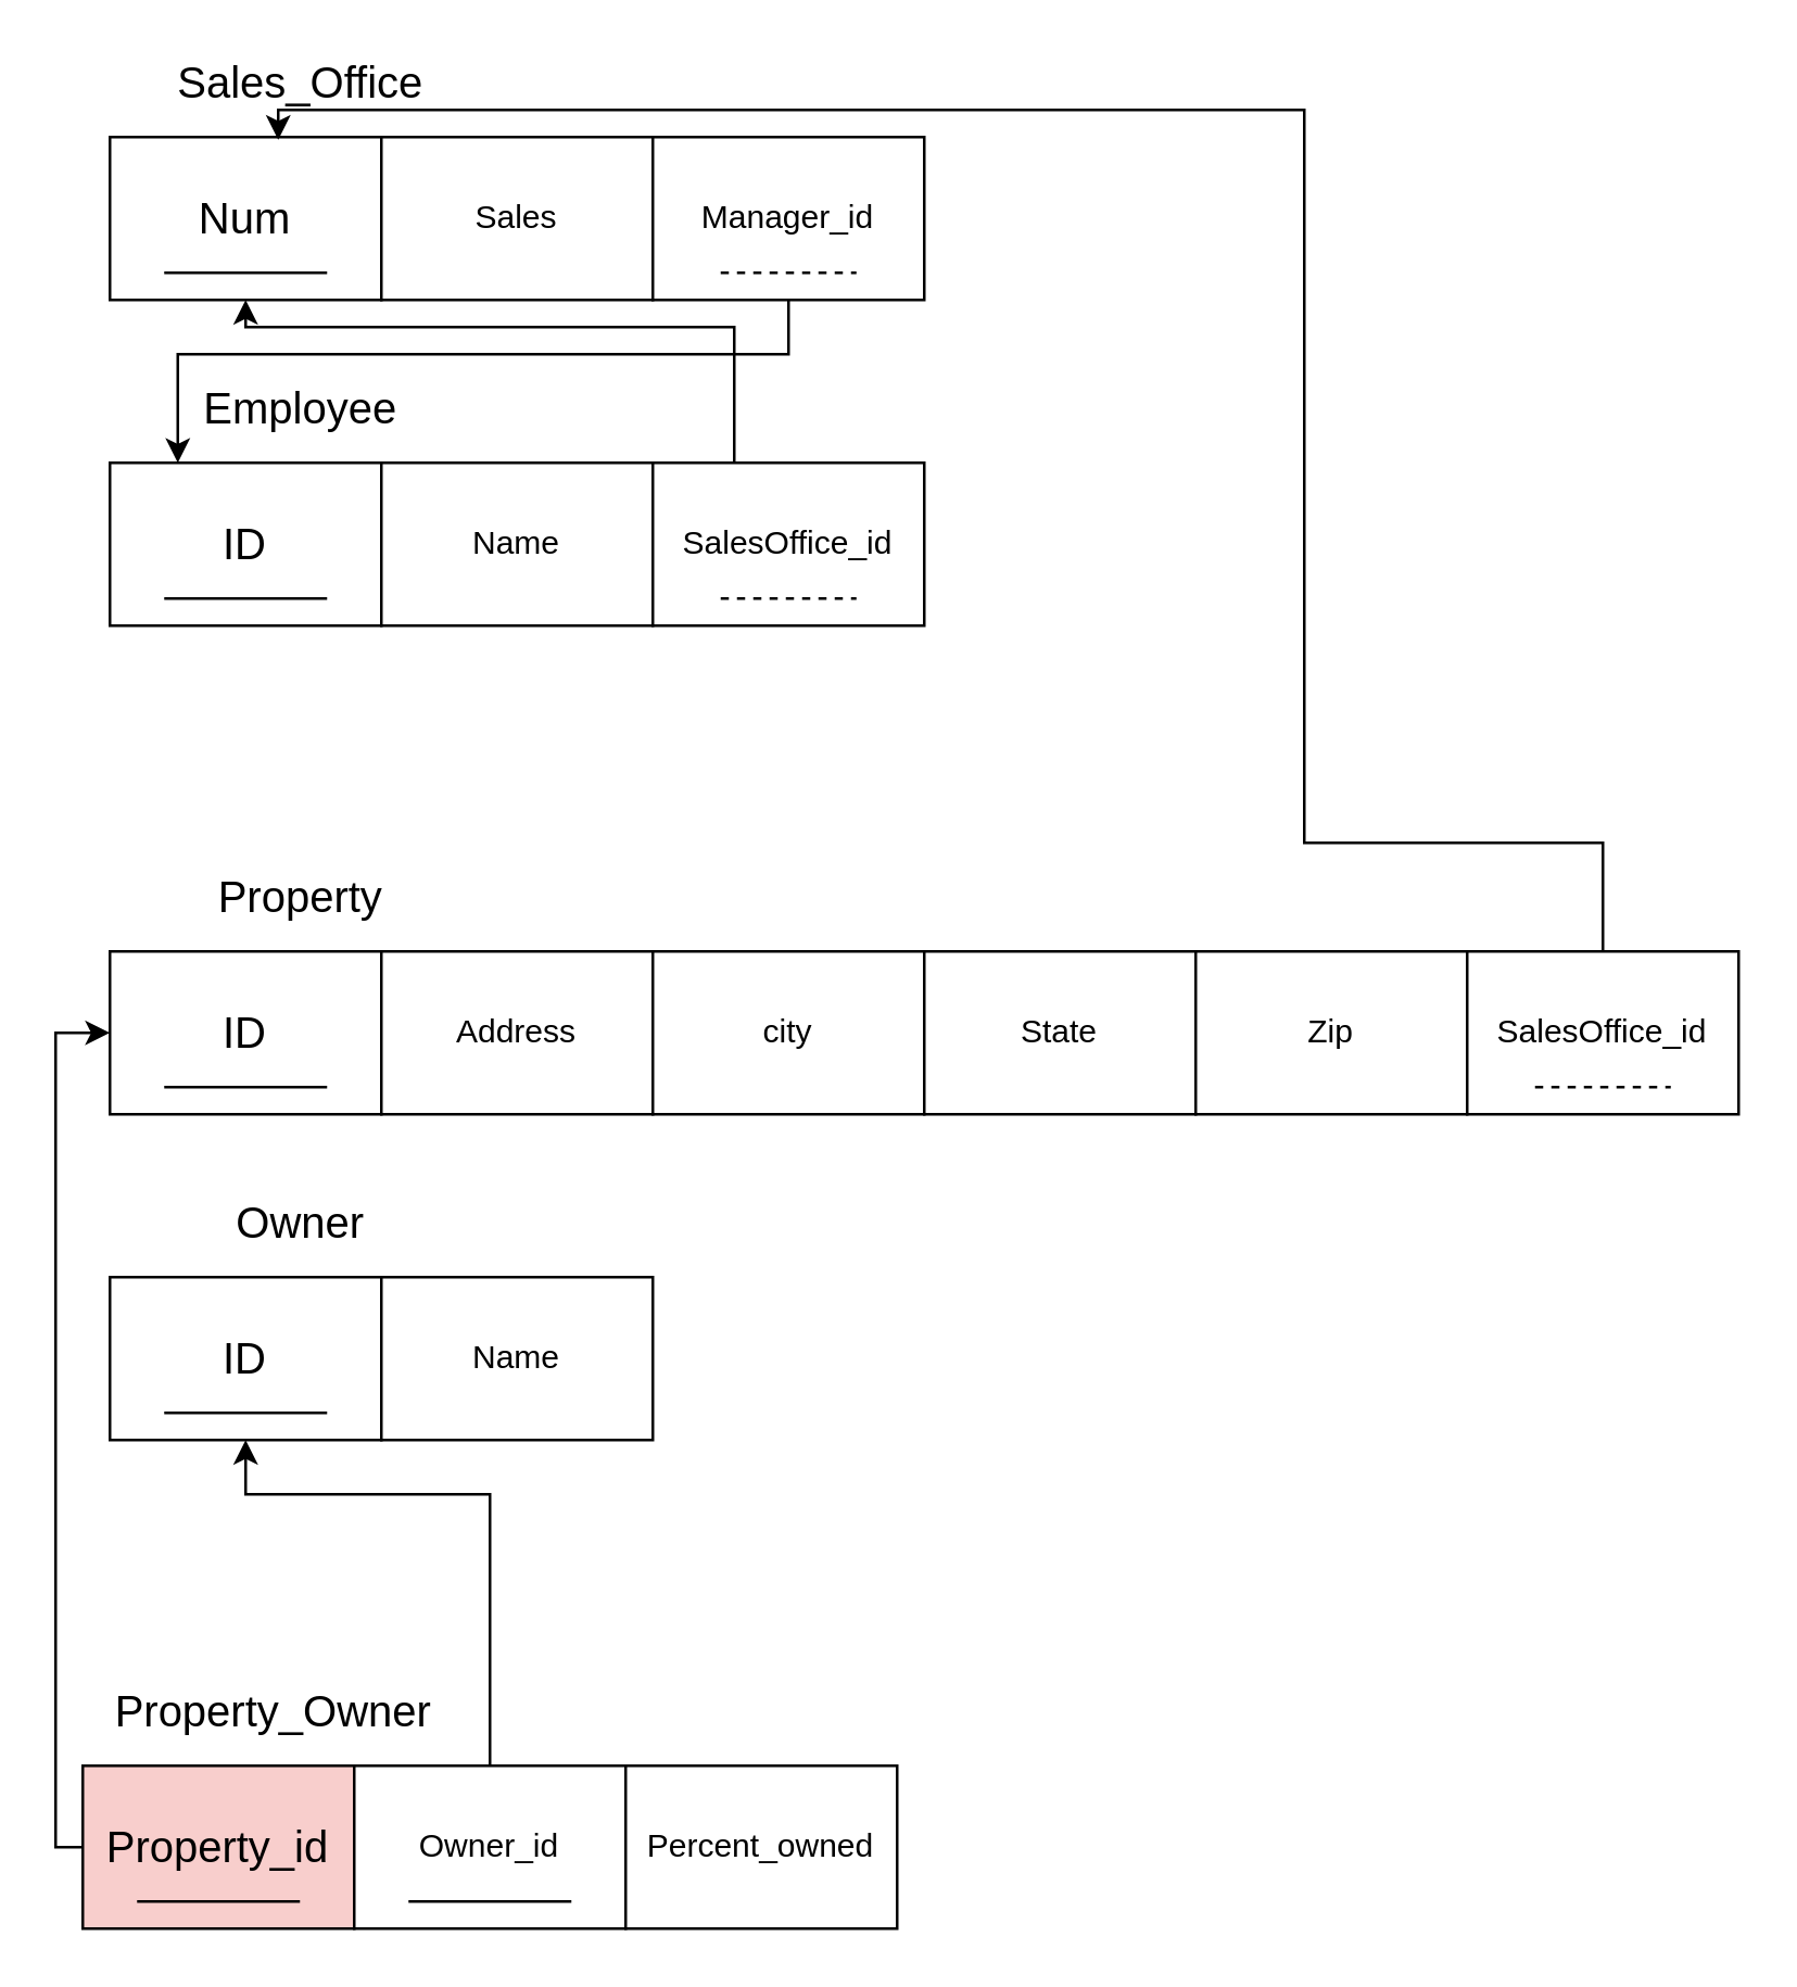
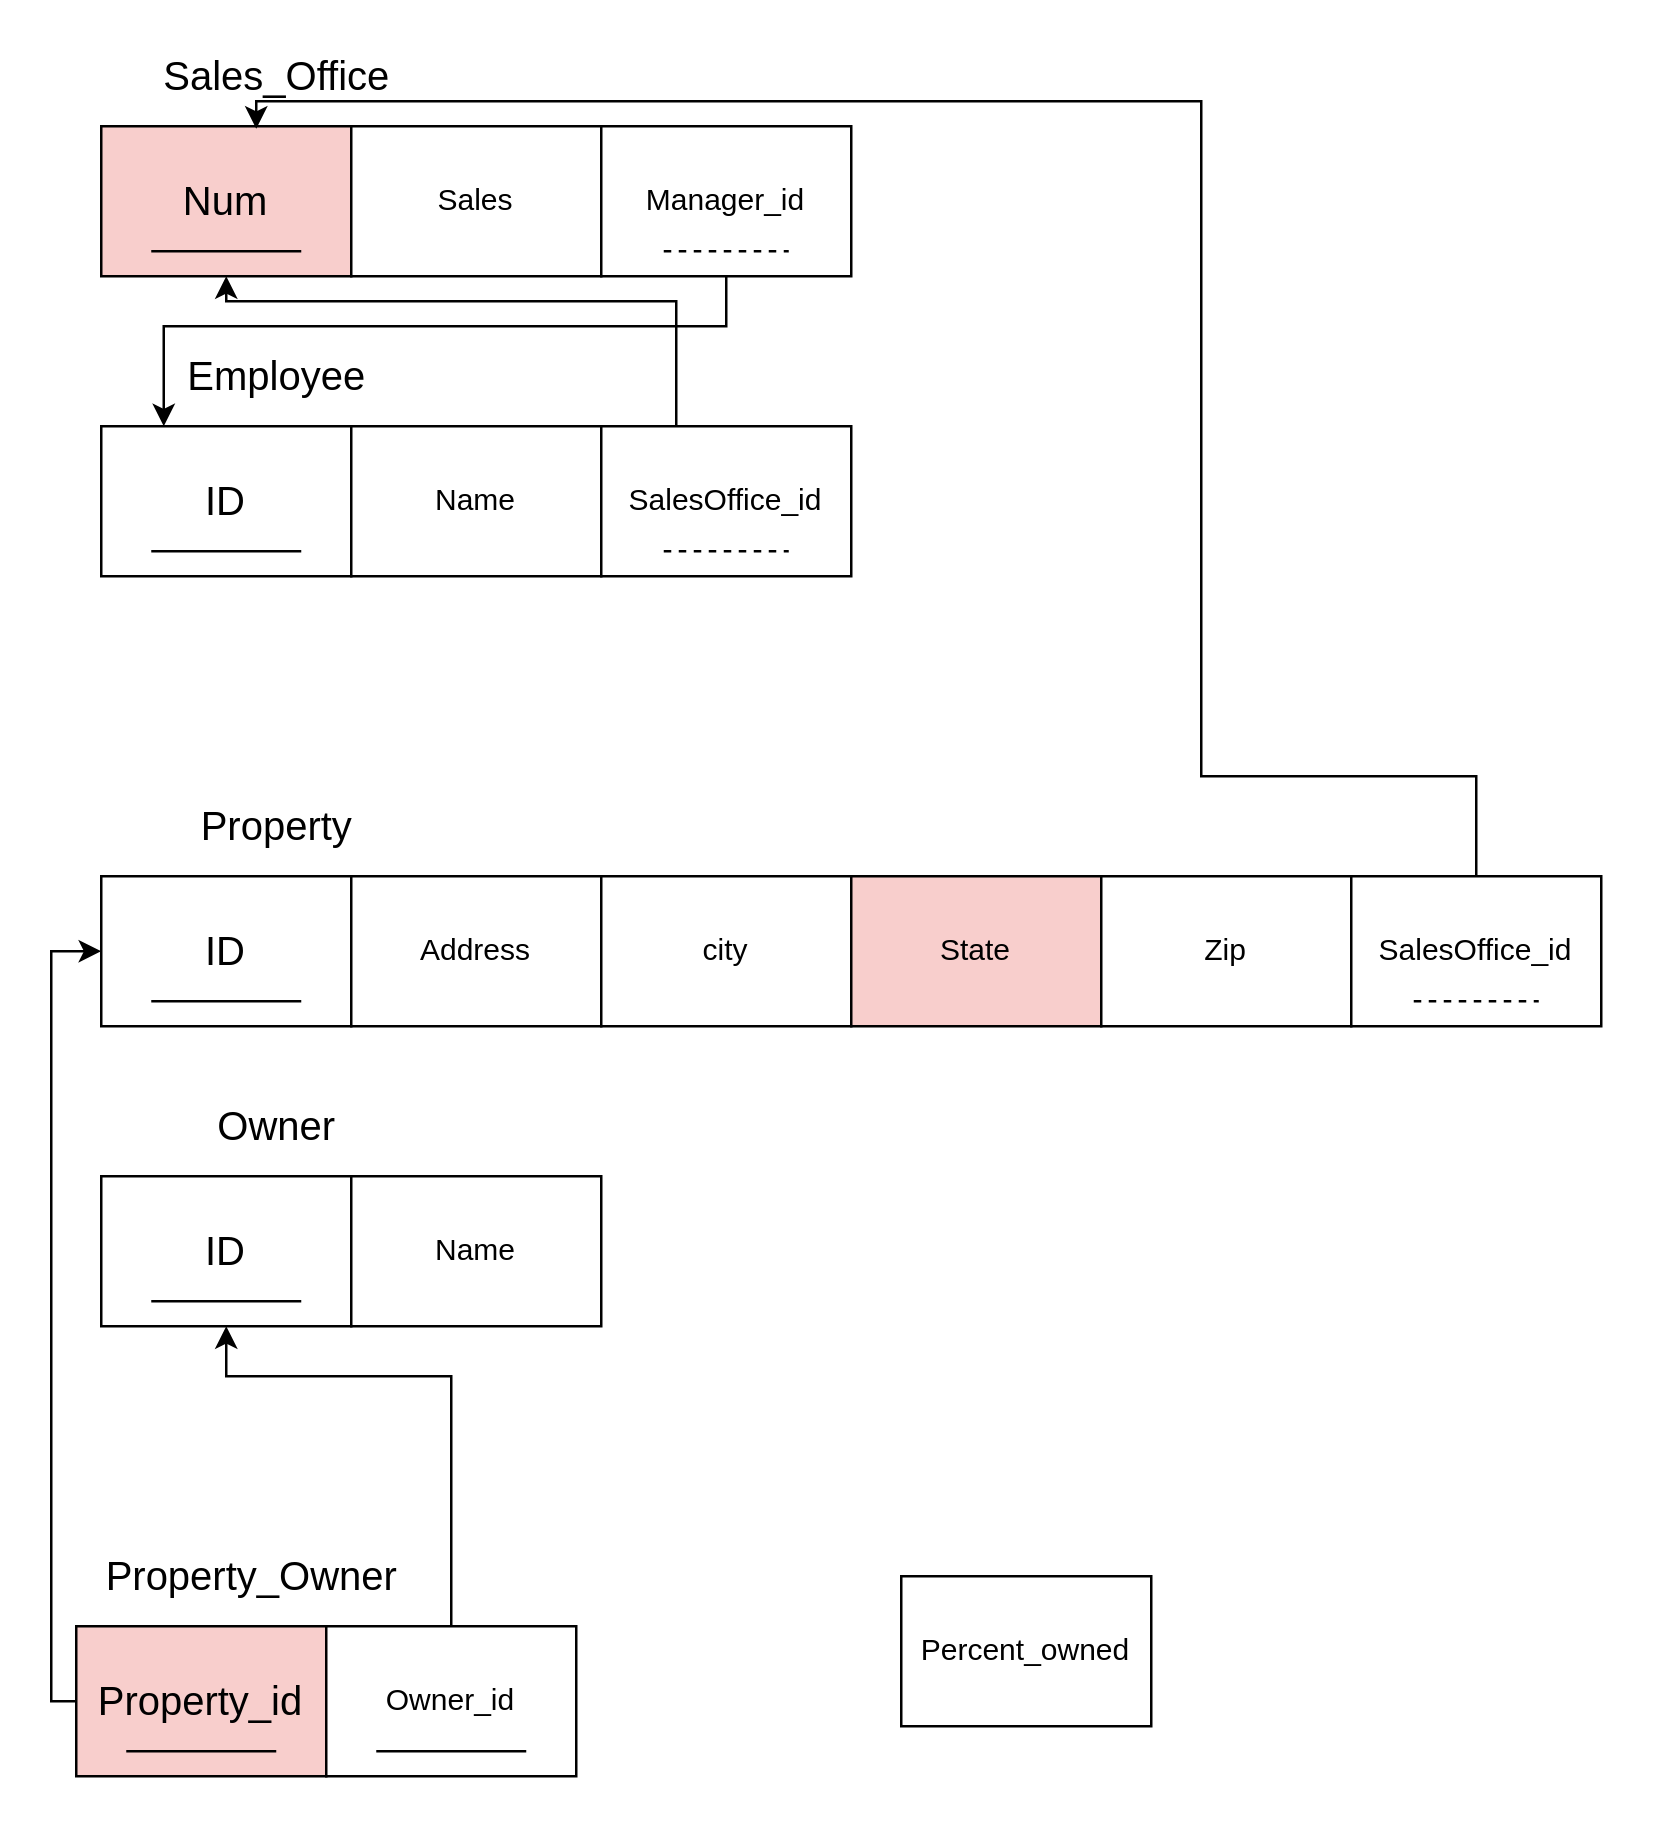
  <mxCell id="0" />
  <mxCell id="1" parent="0" />
- <mxCell id="2" value="&lt;font style=&quot;font-size: 16px&quot;&gt;Num&lt;/font&gt;" style="rounded=0;whiteSpace=wrap;html=1;" vertex="1" parent="1"><mxGeometry x="40" y="50" width="100" height="60" as="geometry" /></mxCell>
+ <mxCell id="2" value="&lt;font style=&quot;font-size: 16px&quot;&gt;Num&lt;/font&gt;" style="rounded=0;whiteSpace=wrap;html=1;fillColor=#f8cecc;" vertex="1" parent="1"><mxGeometry x="40" y="50" width="100" height="60" as="geometry" /></mxCell>
  <mxCell id="3" value="" style="endArrow=none;html=1;" edge="1" parent="1" source="2"><mxGeometry width="50" height="50" relative="1" as="geometry"><mxPoint x="420" y="390" as="sourcePoint" /><mxPoint x="140" y="110" as="targetPoint" /><Array as="points"><mxPoint x="140" y="50" /></Array></mxGeometry></mxCell>
  <mxCell id="4" value="" style="endArrow=none;html=1;" edge="1" parent="1"><mxGeometry width="50" height="50" relative="1" as="geometry"><mxPoint x="60" y="100" as="sourcePoint" /><mxPoint x="120" y="100" as="targetPoint" /></mxGeometry></mxCell>
  <mxCell id="5" value="Sales" style="rounded=0;whiteSpace=wrap;html=1;" vertex="1" parent="1"><mxGeometry x="140" y="50" width="100" height="60" as="geometry" /></mxCell>
  <mxCell id="6" style="edgeStyle=orthogonalEdgeStyle;rounded=0;orthogonalLoop=1;jettySize=auto;html=1;entryX=0.25;entryY=0;entryDx=0;entryDy=0;" edge="1" parent="1" source="7" target="10"><mxGeometry relative="1" as="geometry"><Array as="points"><mxPoint x="290" y="130" /><mxPoint x="65" y="130" /></Array></mxGeometry></mxCell>
  <mxCell id="7" value="Manager_id" style="rounded=0;whiteSpace=wrap;html=1;" vertex="1" parent="1"><mxGeometry x="240" y="50" width="100" height="60" as="geometry" /></mxCell>
  <mxCell id="8" value="&lt;font style=&quot;font-size: 16px&quot;&gt;Sales_Office&lt;/font&gt;" style="text;html=1;resizable=0;autosize=1;align=center;verticalAlign=middle;points=[];fillColor=none;strokeColor=none;rounded=0;" vertex="1" parent="1"><mxGeometry x="55" y="20" width="110" height="20" as="geometry" /></mxCell>
  <mxCell id="9" value="" style="endArrow=none;dashed=1;html=1;" edge="1" parent="1"><mxGeometry width="50" height="50" relative="1" as="geometry"><mxPoint x="265" y="100" as="sourcePoint" /><mxPoint x="315" y="100" as="targetPoint" /></mxGeometry></mxCell>
  <mxCell id="10" value="&lt;font style=&quot;font-size: 16px&quot;&gt;ID&lt;/font&gt;" style="rounded=0;whiteSpace=wrap;html=1;" vertex="1" parent="1"><mxGeometry x="40" y="170" width="100" height="60" as="geometry" /></mxCell>
  <mxCell id="11" value="" style="endArrow=none;html=1;" edge="1" parent="1" source="10"><mxGeometry width="50" height="50" relative="1" as="geometry"><mxPoint x="420" y="510" as="sourcePoint" /><mxPoint x="140" y="230" as="targetPoint" /><Array as="points"><mxPoint x="140" y="170" /></Array></mxGeometry></mxCell>
  <mxCell id="12" value="" style="endArrow=none;html=1;" edge="1" parent="1"><mxGeometry width="50" height="50" relative="1" as="geometry"><mxPoint x="60" y="220" as="sourcePoint" /><mxPoint x="120" y="220" as="targetPoint" /></mxGeometry></mxCell>
  <mxCell id="13" value="Name" style="rounded=0;whiteSpace=wrap;html=1;" vertex="1" parent="1"><mxGeometry x="140" y="170" width="100" height="60" as="geometry" /></mxCell>
  <mxCell id="14" value="&lt;font style=&quot;font-size: 16px&quot;&gt;Employee&lt;/font&gt;" style="text;html=1;resizable=0;autosize=1;align=center;verticalAlign=middle;points=[];fillColor=none;strokeColor=none;rounded=0;" vertex="1" parent="1"><mxGeometry x="65" y="140" width="90" height="20" as="geometry" /></mxCell>
  <mxCell id="15" value="&lt;font style=&quot;font-size: 16px&quot;&gt;ID&lt;/font&gt;" style="rounded=0;whiteSpace=wrap;html=1;" vertex="1" parent="1"><mxGeometry x="40" y="350" width="100" height="60" as="geometry" /></mxCell>
  <mxCell id="16" value="" style="endArrow=none;html=1;" edge="1" parent="1" source="15"><mxGeometry width="50" height="50" relative="1" as="geometry"><mxPoint x="420" y="690" as="sourcePoint" /><mxPoint x="140" y="410" as="targetPoint" /><Array as="points"><mxPoint x="140" y="350" /></Array></mxGeometry></mxCell>
  <mxCell id="17" value="" style="endArrow=none;html=1;" edge="1" parent="1"><mxGeometry width="50" height="50" relative="1" as="geometry"><mxPoint x="60" y="400" as="sourcePoint" /><mxPoint x="120" y="400" as="targetPoint" /></mxGeometry></mxCell>
  <mxCell id="18" value="Address" style="rounded=0;whiteSpace=wrap;html=1;" vertex="1" parent="1"><mxGeometry x="140" y="350" width="100" height="60" as="geometry" /></mxCell>
  <mxCell id="19" value="city" style="rounded=0;whiteSpace=wrap;html=1;" vertex="1" parent="1"><mxGeometry x="240" y="350" width="100" height="60" as="geometry" /></mxCell>
  <mxCell id="20" value="&lt;font style=&quot;font-size: 16px&quot;&gt;Property&lt;/font&gt;" style="text;html=1;resizable=0;autosize=1;align=center;verticalAlign=middle;points=[];fillColor=none;strokeColor=none;rounded=0;" vertex="1" parent="1"><mxGeometry x="70" y="320" width="80" height="20" as="geometry" /></mxCell>
  <mxCell id="21" value="&lt;font style=&quot;font-size: 16px&quot;&gt;ID&lt;/font&gt;" style="rounded=0;whiteSpace=wrap;html=1;" vertex="1" parent="1"><mxGeometry x="40" y="470" width="100" height="60" as="geometry" /></mxCell>
  <mxCell id="22" value="" style="endArrow=none;html=1;" edge="1" parent="1" source="21"><mxGeometry width="50" height="50" relative="1" as="geometry"><mxPoint x="420" y="810" as="sourcePoint" /><mxPoint x="140" y="530" as="targetPoint" /><Array as="points"><mxPoint x="140" y="470" /></Array></mxGeometry></mxCell>
  <mxCell id="23" value="" style="endArrow=none;html=1;" edge="1" parent="1"><mxGeometry width="50" height="50" relative="1" as="geometry"><mxPoint x="60" y="520" as="sourcePoint" /><mxPoint x="120" y="520" as="targetPoint" /></mxGeometry></mxCell>
  <mxCell id="24" value="Name" style="rounded=0;whiteSpace=wrap;html=1;" vertex="1" parent="1"><mxGeometry x="140" y="470" width="100" height="60" as="geometry" /></mxCell>
  <mxCell id="25" value="&lt;font style=&quot;font-size: 16px&quot;&gt;Owner&lt;/font&gt;" style="text;html=1;resizable=0;autosize=1;align=center;verticalAlign=middle;points=[];fillColor=none;strokeColor=none;rounded=0;" vertex="1" parent="1"><mxGeometry x="80" y="440" width="60" height="20" as="geometry" /></mxCell>
  <mxCell id="26" style="edgeStyle=orthogonalEdgeStyle;rounded=0;orthogonalLoop=1;jettySize=auto;html=1;exitX=0;exitY=0.5;exitDx=0;exitDy=0;entryX=0;entryY=0.5;entryDx=0;entryDy=0;" edge="1" parent="1" source="27" target="15"><mxGeometry relative="1" as="geometry"><Array as="points"><mxPoint y="680" x="20" /><mxPoint y="380" x="20" /></Array></mxGeometry></mxCell>
  <mxCell id="27" value="&lt;font style=&quot;font-size: 16px&quot;&gt;Property_id&lt;/font&gt;" style="rounded=0;whiteSpace=wrap;html=1;fillColor=#f8cecc;" vertex="1" parent="1"><mxGeometry x="30" y="650" width="100" height="60" as="geometry" /></mxCell>
  <mxCell id="28" value="" style="endArrow=none;html=1;" edge="1" parent="1" source="27"><mxGeometry width="50" height="50" relative="1" as="geometry"><mxPoint x="410" y="990" as="sourcePoint" /><mxPoint x="130" y="710" as="targetPoint" /><Array as="points"><mxPoint x="130" y="650" /></Array></mxGeometry></mxCell>
  <mxCell id="29" value="" style="endArrow=none;html=1;" edge="1" parent="1"><mxGeometry width="50" height="50" relative="1" as="geometry"><mxPoint x="50" y="700" as="sourcePoint" /><mxPoint x="110" y="700" as="targetPoint" /></mxGeometry></mxCell>
  <mxCell id="30" style="edgeStyle=orthogonalEdgeStyle;rounded=0;orthogonalLoop=1;jettySize=auto;html=1;entryX=0.5;entryY=1;entryDx=0;entryDy=0;" edge="1" parent="1" source="31" target="21"><mxGeometry relative="1" as="geometry"><Array as="points"><mxPoint x="180" y="550" /><mxPoint x="90" y="550" /></Array></mxGeometry></mxCell>
  <mxCell id="31" value="Owner_id" style="rounded=0;whiteSpace=wrap;html=1;" vertex="1" parent="1"><mxGeometry x="130" y="650" width="100" height="60" as="geometry" /></mxCell>
  <mxCell id="32" value="&lt;font style=&quot;font-size: 16px&quot;&gt;Property_Owner&lt;/font&gt;" style="text;html=1;resizable=0;autosize=1;align=center;verticalAlign=middle;points=[];fillColor=none;strokeColor=none;rounded=0;" vertex="1" parent="1"><mxGeometry x="35" y="620" width="130" height="20" as="geometry" /></mxCell>
  <mxCell id="33" value="" style="endArrow=none;html=1;" edge="1" parent="1"><mxGeometry width="50" height="50" relative="1" as="geometry"><mxPoint x="150" y="700" as="sourcePoint" /><mxPoint x="210" y="700" as="targetPoint" /></mxGeometry></mxCell>
- <mxCell id="34" value="Percent_owned" style="rounded=0;whiteSpace=wrap;html=1;" vertex="1" parent="1"><mxGeometry x="230" y="650" width="100" height="60" as="geometry" /></mxCell>
+ <mxCell id="34" value="Percent_owned" style="rounded=0;whiteSpace=wrap;html=1;" vertex="1" parent="1"><mxGeometry x="360" y="630" width="100" height="60" as="geometry" /></mxCell>
  <mxCell id="35" style="edgeStyle=orthogonalEdgeStyle;rounded=0;orthogonalLoop=1;jettySize=auto;html=1;entryX=0.5;entryY=1;entryDx=0;entryDy=0;" edge="1" parent="1" source="36" target="2"><mxGeometry relative="1" as="geometry"><Array as="points"><mxPoint x="270" y="120" /><mxPoint x="90" y="120" /></Array></mxGeometry></mxCell>
  <mxCell id="36" value="SalesOffice_id" style="rounded=0;whiteSpace=wrap;html=1;" vertex="1" parent="1"><mxGeometry x="240" y="170" width="100" height="60" as="geometry" /></mxCell>
  <mxCell id="37" value="" style="endArrow=none;dashed=1;html=1;" edge="1" parent="1"><mxGeometry width="50" height="50" relative="1" as="geometry"><mxPoint x="265" y="220" as="sourcePoint" /><mxPoint x="315" y="220" as="targetPoint" /></mxGeometry></mxCell>
  <mxCell id="38" value="" style="endArrow=none;html=1;" edge="1" parent="1"><mxGeometry width="50" height="50" relative="1" as="geometry"><mxPoint x="340" y="350" as="sourcePoint" /><mxPoint x="340" y="410" as="targetPoint" /><Array as="points"><mxPoint x="340" y="350" /></Array></mxGeometry></mxCell>
- <mxCell id="39" value="State" style="rounded=0;whiteSpace=wrap;html=1;" vertex="1" parent="1"><mxGeometry x="340" y="350" width="100" height="60" as="geometry" /></mxCell>
+ <mxCell id="39" value="State" style="rounded=0;whiteSpace=wrap;html=1;fillColor=#f8cecc;" vertex="1" parent="1"><mxGeometry x="340" y="350" width="100" height="60" as="geometry" /></mxCell>
  <mxCell id="40" value="" style="endArrow=none;html=1;" edge="1" parent="1"><mxGeometry width="50" height="50" relative="1" as="geometry"><mxPoint x="440" y="350" as="sourcePoint" /><mxPoint x="440" y="410" as="targetPoint" /><Array as="points"><mxPoint x="440" y="350" /></Array></mxGeometry></mxCell>
  <mxCell id="41" value="Zip" style="rounded=0;whiteSpace=wrap;html=1;" vertex="1" parent="1"><mxGeometry x="440" y="350" width="100" height="60" as="geometry" /></mxCell>
  <mxCell id="42" style="edgeStyle=orthogonalEdgeStyle;rounded=0;orthogonalLoop=1;jettySize=auto;html=1;entryX=0.62;entryY=0.017;entryDx=0;entryDy=0;entryPerimeter=0;" edge="1" parent="1" source="43" target="2"><mxGeometry relative="1" as="geometry"><mxPoint x="410" y="20" as="targetPoint" /><Array as="points"><mxPoint x="590" y="310" /><mxPoint x="480" y="310" /><mxPoint x="480" y="40" /><mxPoint x="102" y="40" /></Array></mxGeometry></mxCell>
  <mxCell id="43" value="SalesOffice_id" style="rounded=0;whiteSpace=wrap;html=1;" vertex="1" parent="1"><mxGeometry x="540" y="350" width="100" height="60" as="geometry" /></mxCell>
  <mxCell id="44" value="" style="endArrow=none;dashed=1;html=1;" edge="1" parent="1"><mxGeometry width="50" height="50" relative="1" as="geometry"><mxPoint x="565" y="400" as="sourcePoint" /><mxPoint x="615" y="400" as="targetPoint" /></mxGeometry></mxCell>
